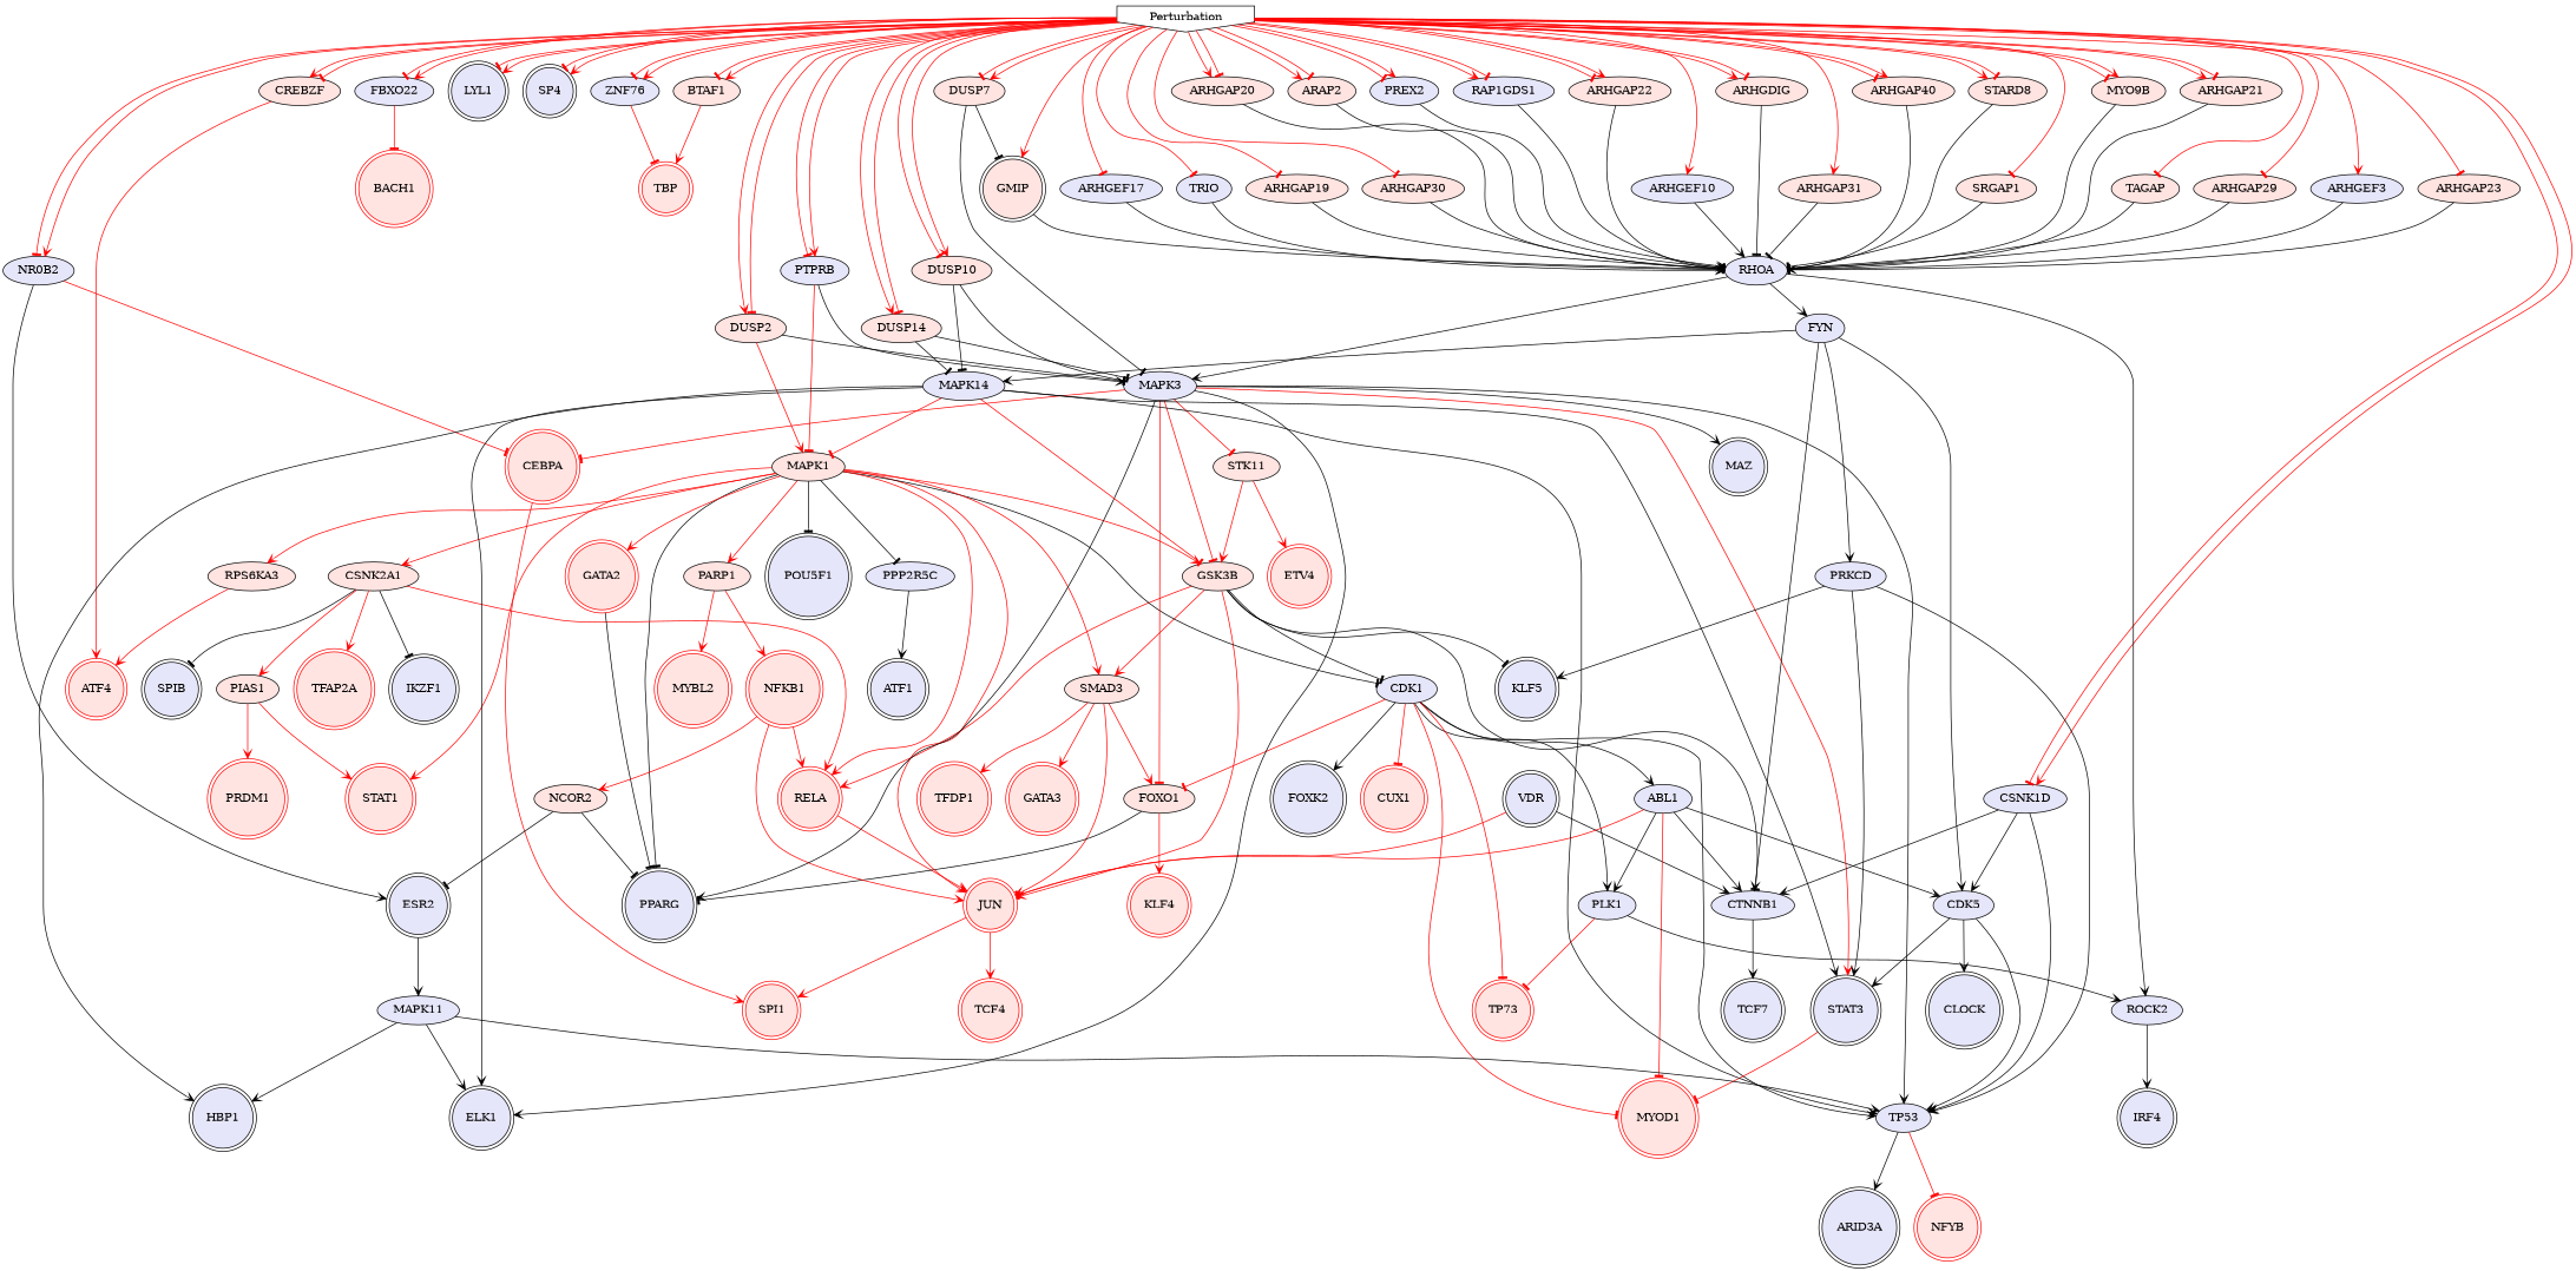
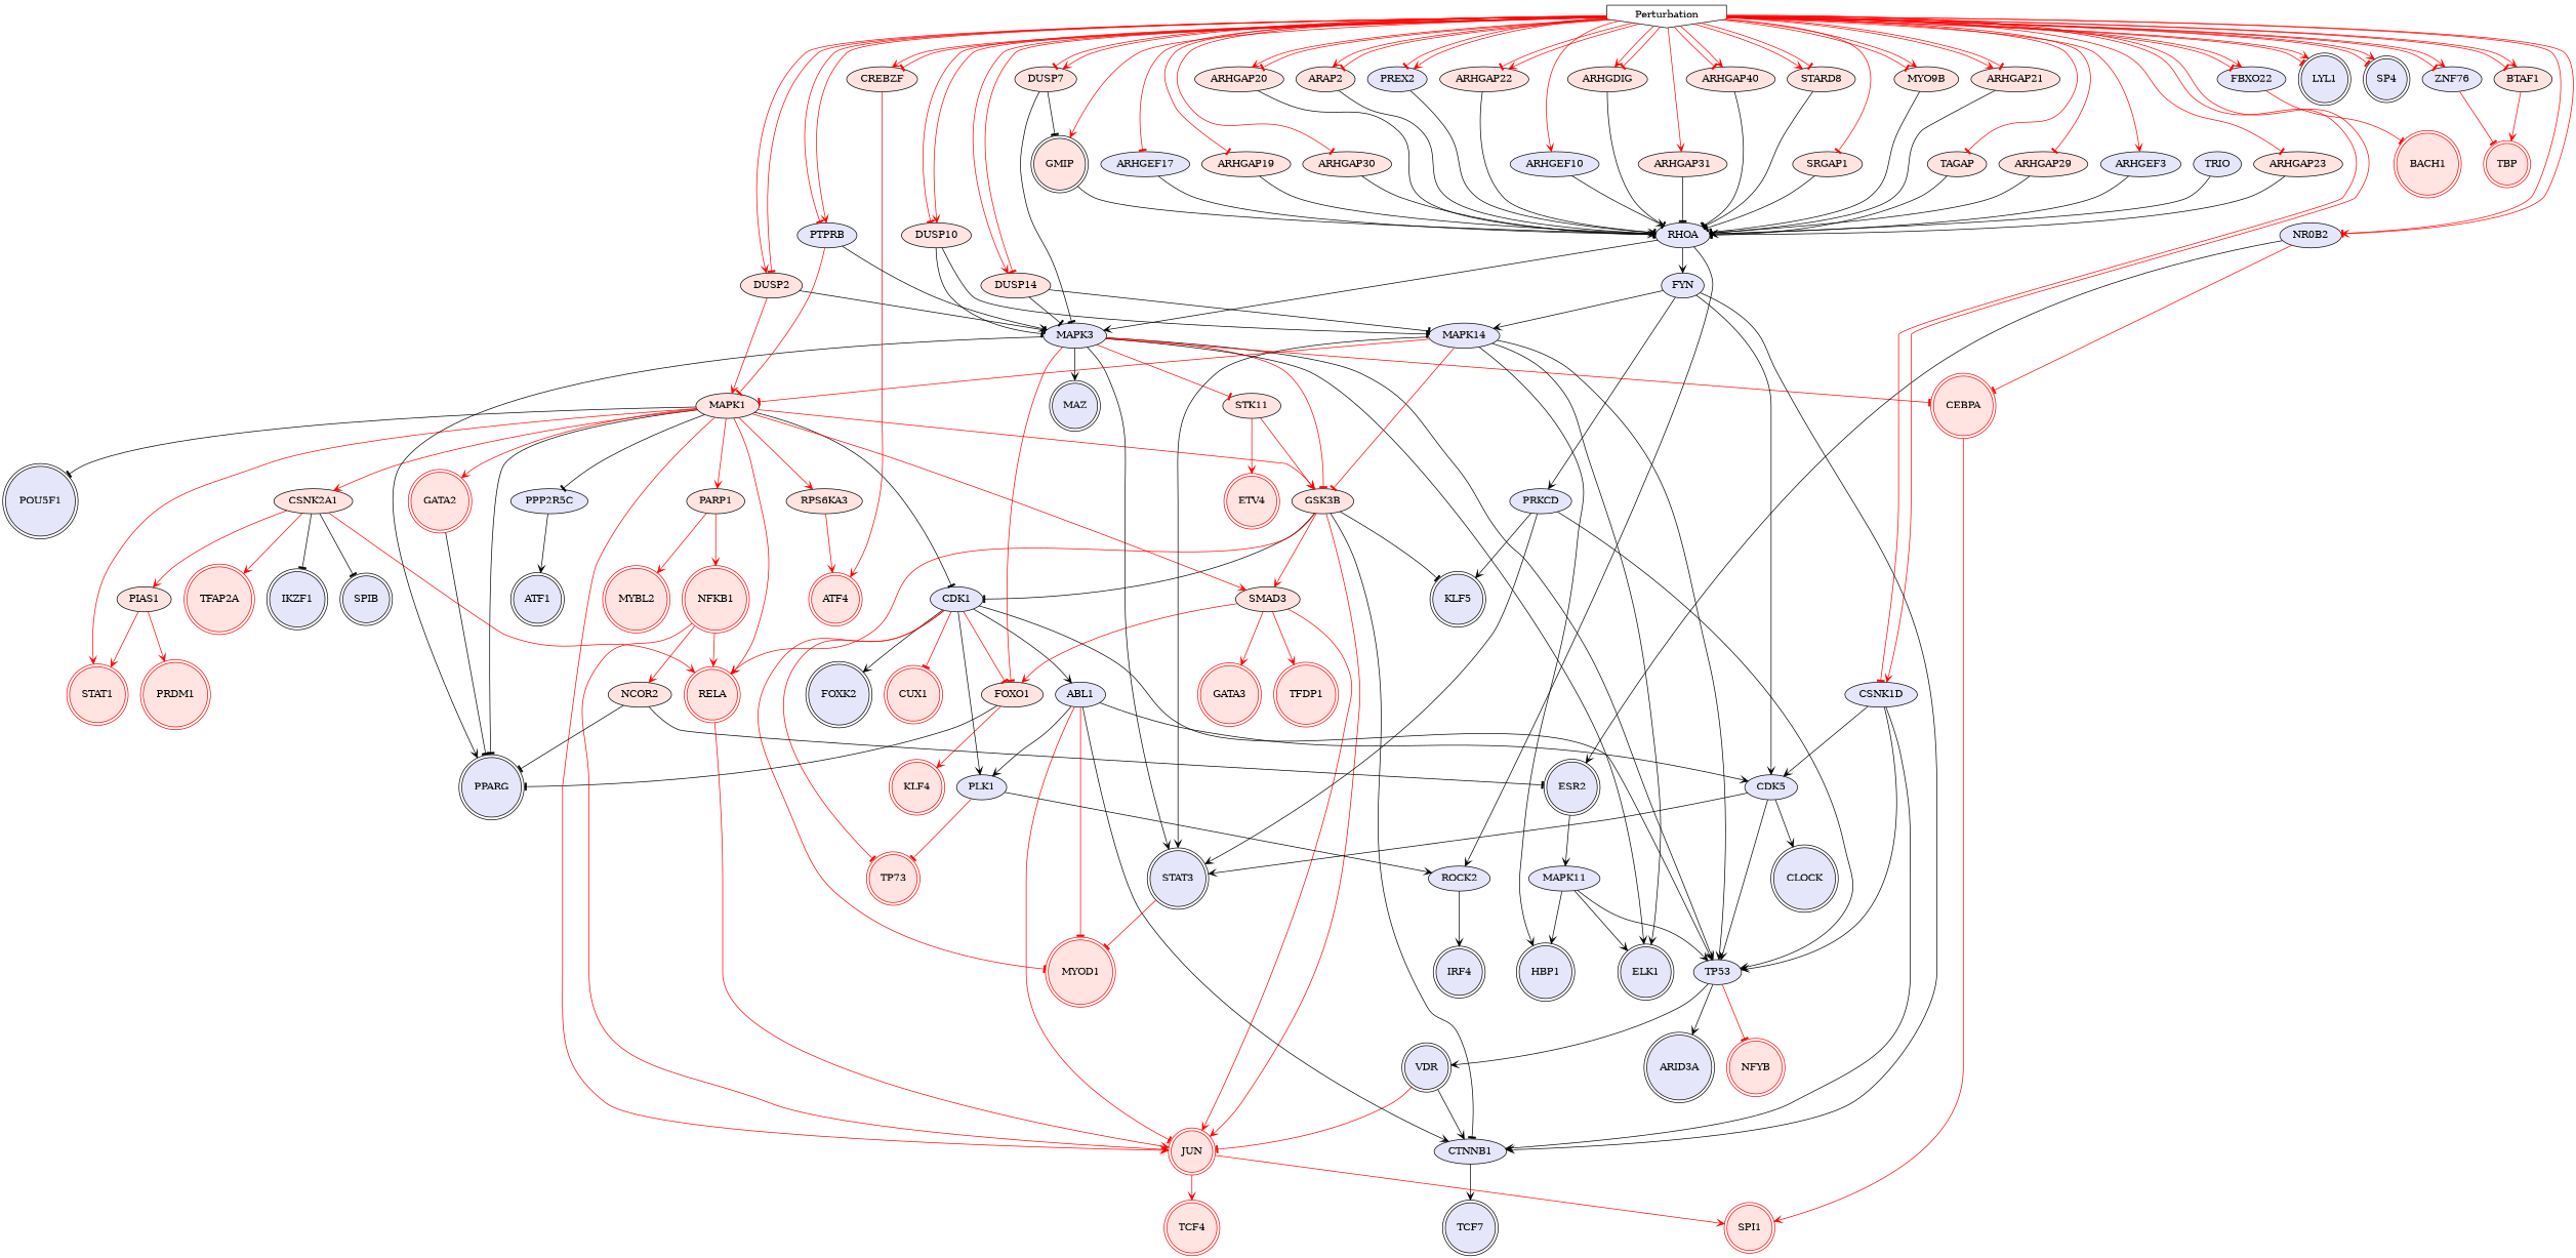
  digraph {
    node [fillcolor=mistyrose style=filled]
    edge [arrowhead=vee color=red penwidth=1]
    TP53 [fillcolor=lavender]
    ARID3A [color=black fillcolor=lavender shape=doublecircle]
    VDR [color=black fillcolor=lavender shape=doublecircle]
    NFYB [color=red shape=doublecircle]
    CTNNB1 [fillcolor=lavender]
    JUN [color=red shape=doublecircle]
    TCF7 [color=black fillcolor=lavender shape=doublecircle]
    SPI1 [color=red shape=doublecircle]
    TCF4 [color=red shape=doublecircle]
    GSK3B
    CDK1 [fillcolor=lavender]
    KLF5 [color=black fillcolor=lavender shape=doublecircle]
    SMAD3
    RELA [color=red shape=doublecircle]
    FOXO1
    ABL1 [fillcolor=lavender]
    PLK1 [fillcolor=lavender]
    MYOD1 [color=red shape=doublecircle]
    FOXK2 [color=black fillcolor=lavender shape=doublecircle]
    TP73 [color=red shape=doublecircle]
    CUX1 [color=red shape=doublecircle]
    GATA3 [color=red shape=doublecircle]
    TFDP1 [color=red shape=doublecircle]
    PPARG [color=black fillcolor=lavender shape=doublecircle]
    KLF4 [color=red shape=doublecircle]
    CDK5 [fillcolor=lavender]
    STAT3 [color=black fillcolor=lavender shape=doublecircle]
    CLOCK [color=black fillcolor=lavender shape=doublecircle]
    ROCK2 [fillcolor=lavender]
    MAPK1
    PPP2R5C [fillcolor=lavender]
    CSNK2A1
    GATA2 [color=red shape=doublecircle]
    POU5F1 [color=black fillcolor=lavender shape=doublecircle]
    STAT1 [color=red shape=doublecircle]
    PARP1
    RPS6KA3
    ATF1 [color=black fillcolor=lavender shape=doublecircle]
    IKZF1 [color=black fillcolor=lavender shape=doublecircle]
    SPIB [color=black fillcolor=lavender shape=doublecircle]
    PIAS1
    TFAP2A [color=red shape=doublecircle]
    NFKB1 [color=red shape=doublecircle]
    MYBL2 [color=red shape=doublecircle]
    ATF4 [color=red shape=doublecircle]
    MAPK3 [fillcolor=lavender]
    ELK1 [color=black fillcolor=lavender shape=doublecircle]
    MAZ [color=black fillcolor=lavender shape=doublecircle]
    CEBPA [color=red shape=doublecircle]
    STK11
    ETV4 [color=red shape=doublecircle]
    NR0B2 [fillcolor=lavender]
    ESR2 [color=black fillcolor=lavender shape=doublecircle]
    MAPK11 [fillcolor=lavender]
    HBP1 [color=black fillcolor=lavender shape=doublecircle]
    IRF4 [color=black fillcolor=lavender shape=doublecircle]
    PRDM1 [color=red shape=doublecircle]
    DUSP2
    Perturbation [color=black fillcolor=white shape=invhouse]
    FBXO22 [fillcolor=lavender]
    LYL1 [color=black fillcolor=lavender shape=doublecircle]
    SP4 [color=black fillcolor=lavender shape=doublecircle]
    ZNF76 [fillcolor=lavender]
    CREBZF
    CSNK1D [fillcolor=lavender]
    DUSP7
    BTAF1
    DUSP10
    ARHGAP30
    DUSP14
    ARHGAP20
    GMIP [shape=doublecircle]
    ARAP2
    PREX2 [fillcolor=lavender]
-   RAP1GDS1 [fillcolor=lavender]
    ARHGAP22
    ARHGEF10 [fillcolor=lavender]
    ARHGDIG
    ARHGAP31
    ARHGAP40
    STARD8
    PTPRB [fillcolor=lavender]
    SRGAP1
    MYO9B
    ARHGAP21
    TAGAP
    ARHGAP29
    ARHGEF3 [fillcolor=lavender]
    ARHGAP23
    ARHGEF17 [fillcolor=lavender]
    TRIO [fillcolor=lavender]
    ARHGAP19
    BACH1 [color=red shape=doublecircle]
    TBP [color=red shape=doublecircle]
    MAPK14 [fillcolor=lavender]
    RHOA [fillcolor=lavender]
    NCOR2
    FYN [fillcolor=lavender]
    PRKCD [fillcolor=lavender]
    TP53 -> ARID3A [color=black]
+   TP53 -> VDR [color=black]
    TP53 -> NFYB [arrowhead=tee]
    VDR -> CTNNB1 [color=black]
    VDR -> JUN [arrowhead=tee]
    CTNNB1 -> TCF7 [color=black]
    JUN -> SPI1
    JUN -> TCF4
    GSK3B -> CTNNB1 [arrowhead=tee color=black]
    GSK3B -> JUN
    GSK3B -> CDK1 [arrowhead=tee color=black]
    GSK3B -> KLF5 [arrowhead=tee color=black]
    GSK3B -> SMAD3
    GSK3B -> RELA
    CDK1 -> TP53 [color=black]
    CDK1 -> FOXO1 [arrowhead=tee]
    CDK1 -> ABL1 [color=black]
    CDK1 -> PLK1 [color=black]
    CDK1 -> MYOD1 [arrowhead=tee]
    CDK1 -> FOXK2 [color=black]
    CDK1 -> TP73 [arrowhead=tee]
    CDK1 -> CUX1 [arrowhead=tee]
    SMAD3 -> JUN
    SMAD3 -> FOXO1
    SMAD3 -> GATA3
    SMAD3 -> TFDP1
    RELA -> JUN
    FOXO1 -> PPARG [arrowhead=tee color=black]
    FOXO1 -> KLF4
    ABL1 -> CTNNB1 [color=black]
    ABL1 -> JUN [arrowhead=tee]
    ABL1 -> PLK1 [color=black]
    ABL1 -> MYOD1 [arrowhead=tee]
    ABL1 -> CDK5 [color=black]
    PLK1 -> TP73 [arrowhead=tee]
    PLK1 -> ROCK2 [color=black]
    CDK5 -> TP53 [color=black]
    CDK5 -> STAT3 [color=black]
    CDK5 -> CLOCK [color=black]
    STAT3 -> MYOD1 [arrowhead=tee]
    ROCK2 -> IRF4 [color=black]
    MAPK1 -> JUN
    MAPK1 -> GSK3B
    MAPK1 -> CDK1 [arrowhead=tee color=black]
    MAPK1 -> SMAD3
    MAPK1 -> RELA
    MAPK1 -> PPARG [arrowhead=tee color=black]
    MAPK1 -> PPP2R5C [arrowhead=tee color=black]
    MAPK1 -> CSNK2A1
    MAPK1 -> GATA2
    MAPK1 -> POU5F1 [arrowhead=tee color=black]
    MAPK1 -> STAT1
    MAPK1 -> PARP1
    MAPK1 -> RPS6KA3
    PPP2R5C -> ATF1 [color=black]
    CSNK2A1 -> RELA
    CSNK2A1 -> IKZF1 [arrowhead=tee color=black]
    CSNK2A1 -> SPIB [arrowhead=tee color=black]
    CSNK2A1 -> PIAS1
    CSNK2A1 -> TFAP2A
    GATA2 -> PPARG [arrowhead=tee color=black]
    PARP1 -> NFKB1
    PARP1 -> MYBL2
    RPS6KA3 -> ATF4
    PIAS1 -> STAT1
    PIAS1 -> PRDM1
    NFKB1 -> JUN
    NFKB1 -> RELA
    NFKB1 -> NCOR2
    MAPK3 -> TP53 [color=black]
    MAPK3 -> GSK3B [arrowhead=tee]
    MAPK3 -> FOXO1 [arrowhead=tee]
    MAPK3 -> PPARG [color=black]
-   MAPK3 -> STAT3
+   MAPK3 -> STAT3 [color=black]
    MAPK3 -> ELK1 [color=black]
    MAPK3 -> MAZ [color=black]
    MAPK3 -> CEBPA [arrowhead=tee]
    MAPK3 -> STK11 [arrowhead=tee]
    CEBPA -> SPI1
    STK11 -> GSK3B
    STK11 -> ETV4
    NR0B2 -> CEBPA [arrowhead=tee]
    NR0B2 -> ESR2 [color=black]
    ESR2 -> MAPK11 [color=black]
    MAPK11 -> TP53 [color=black]
    MAPK11 -> ELK1 [color=black]
    MAPK11 -> HBP1 [color=black]
    DUSP2 -> MAPK1
    DUSP2 -> MAPK3 [arrowhead=tee color=black]
    Perturbation -> NR0B2 [arrowhead=tee]
    Perturbation -> NR0B2
    Perturbation -> DUSP2
    Perturbation -> DUSP2 [arrowhead=tee]
    Perturbation -> FBXO22 [arrowhead=tee]
    Perturbation -> FBXO22
    Perturbation -> LYL1 [arrowhead=tee]
    Perturbation -> LYL1
    Perturbation -> SP4 [arrowhead=tee]
    Perturbation -> SP4
    Perturbation -> ZNF76 [arrowhead=tee]
    Perturbation -> ZNF76
    Perturbation -> CREBZF
    Perturbation -> CREBZF [arrowhead=tee]
    Perturbation -> CSNK1D [arrowhead=tee]
    Perturbation -> CSNK1D
    Perturbation -> DUSP7 [arrowhead=tee]
    Perturbation -> DUSP7
    Perturbation -> BTAF1 [arrowhead=tee]
    Perturbation -> BTAF1
    Perturbation -> DUSP10 [arrowhead=tee]
    Perturbation -> DUSP10
    Perturbation -> ARHGAP30 [arrowhead=tee]
    Perturbation -> DUSP14
    Perturbation -> DUSP14 [arrowhead=tee]
    Perturbation -> ARHGAP20
    Perturbation -> ARHGAP20 [arrowhead=tee]
    Perturbation -> GMIP
    Perturbation -> ARAP2
    Perturbation -> ARAP2 [arrowhead=tee]
    Perturbation -> PREX2 [arrowhead=tee]
    Perturbation -> PREX2
-   Perturbation -> RAP1GDS1
-   Perturbation -> RAP1GDS1 [arrowhead=tee]
    Perturbation -> ARHGAP22 [arrowhead=tee]
    Perturbation -> ARHGAP22
    Perturbation -> ARHGEF10
    Perturbation -> ARHGDIG
    Perturbation -> ARHGDIG [arrowhead=tee]
    Perturbation -> ARHGAP31
    Perturbation -> ARHGAP40 [arrowhead=tee]
    Perturbation -> ARHGAP40
    Perturbation -> STARD8
    Perturbation -> STARD8 [arrowhead=tee]
    Perturbation -> PTPRB [arrowhead=tee]
    Perturbation -> PTPRB
    Perturbation -> SRGAP1 [arrowhead=tee]
    Perturbation -> MYO9B [arrowhead=tee]
    Perturbation -> MYO9B
    Perturbation -> ARHGAP21
    Perturbation -> ARHGAP21 [arrowhead=tee]
    Perturbation -> TAGAP [arrowhead=tee]
    Perturbation -> ARHGAP29 [arrowhead=tee]
    Perturbation -> ARHGEF3
    Perturbation -> ARHGAP23 [arrowhead=tee]
    Perturbation -> ARHGEF17 [arrowhead=tee]
-   Perturbation -> TRIO [arrowhead=tee]
    Perturbation -> ARHGAP19 [arrowhead=tee]
    FBXO22 -> BACH1 [arrowhead=tee]
    ZNF76 -> TBP [arrowhead=tee]
    CREBZF -> ATF4
    CSNK1D -> TP53 [color=black]
    CSNK1D -> CTNNB1 [color=black]
    CSNK1D -> CDK5 [color=black]
    DUSP7 -> MAPK3 [arrowhead=tee color=black]
    DUSP7 -> GMIP [arrowhead=tee color=black]
    BTAF1 -> TBP
    DUSP10 -> MAPK3 [arrowhead=tee color=black]
    DUSP10 -> MAPK14 [arrowhead=tee color=black]
    ARHGAP30 -> RHOA [arrowhead=tee color=black]
    DUSP14 -> MAPK3 [arrowhead=tee color=black]
    DUSP14 -> MAPK14 [arrowhead=tee color=black]
    ARHGAP20 -> RHOA [arrowhead=tee color=black]
    GMIP -> RHOA [arrowhead=tee color=black]
    ARAP2 -> RHOA [arrowhead=tee color=black]
    PREX2 -> RHOA [color=black]
-   RAP1GDS1 -> RHOA [color=black]
    ARHGAP22 -> RHOA [arrowhead=tee color=black]
    ARHGEF10 -> RHOA [color=black]
    ARHGDIG -> RHOA [arrowhead=tee color=black]
    ARHGAP31 -> RHOA [arrowhead=tee color=black]
    ARHGAP40 -> RHOA [arrowhead=tee color=black]
    STARD8 -> RHOA [arrowhead=tee color=black]
    PTPRB -> MAPK1 [arrowhead=tee]
    PTPRB -> MAPK3 [color=black]
    SRGAP1 -> RHOA [arrowhead=tee color=black]
    MYO9B -> RHOA [arrowhead=tee color=black]
    ARHGAP21 -> RHOA [arrowhead=tee color=black]
    TAGAP -> RHOA [arrowhead=tee color=black]
    ARHGAP29 -> RHOA [arrowhead=tee color=black]
    ARHGEF3 -> RHOA [color=black]
    ARHGAP23 -> RHOA [arrowhead=tee color=black]
    ARHGEF17 -> RHOA [color=black]
    TRIO -> RHOA [color=black]
    ARHGAP19 -> RHOA [arrowhead=tee color=black]
    MAPK14 -> TP53 [color=black]
    MAPK14 -> GSK3B [arrowhead=tee]
    MAPK14 -> STAT3 [color=black]
    MAPK14 -> MAPK1 [arrowhead=tee]
    MAPK14 -> ELK1 [color=black]
    MAPK14 -> HBP1 [color=black]
    RHOA -> ROCK2 [color=black]
    RHOA -> MAPK3 [color=black]
    RHOA -> FYN [color=black]
    NCOR2 -> PPARG [arrowhead=tee color=black]
    NCOR2 -> ESR2 [arrowhead=tee color=black]
    FYN -> CTNNB1 [color=black]
    FYN -> CDK5 [color=black]
    FYN -> MAPK14 [color=black]
    FYN -> PRKCD [color=black]
    PRKCD -> TP53 [color=black]
    PRKCD -> KLF5 [color=black]
    PRKCD -> STAT3 [color=black]
  }
